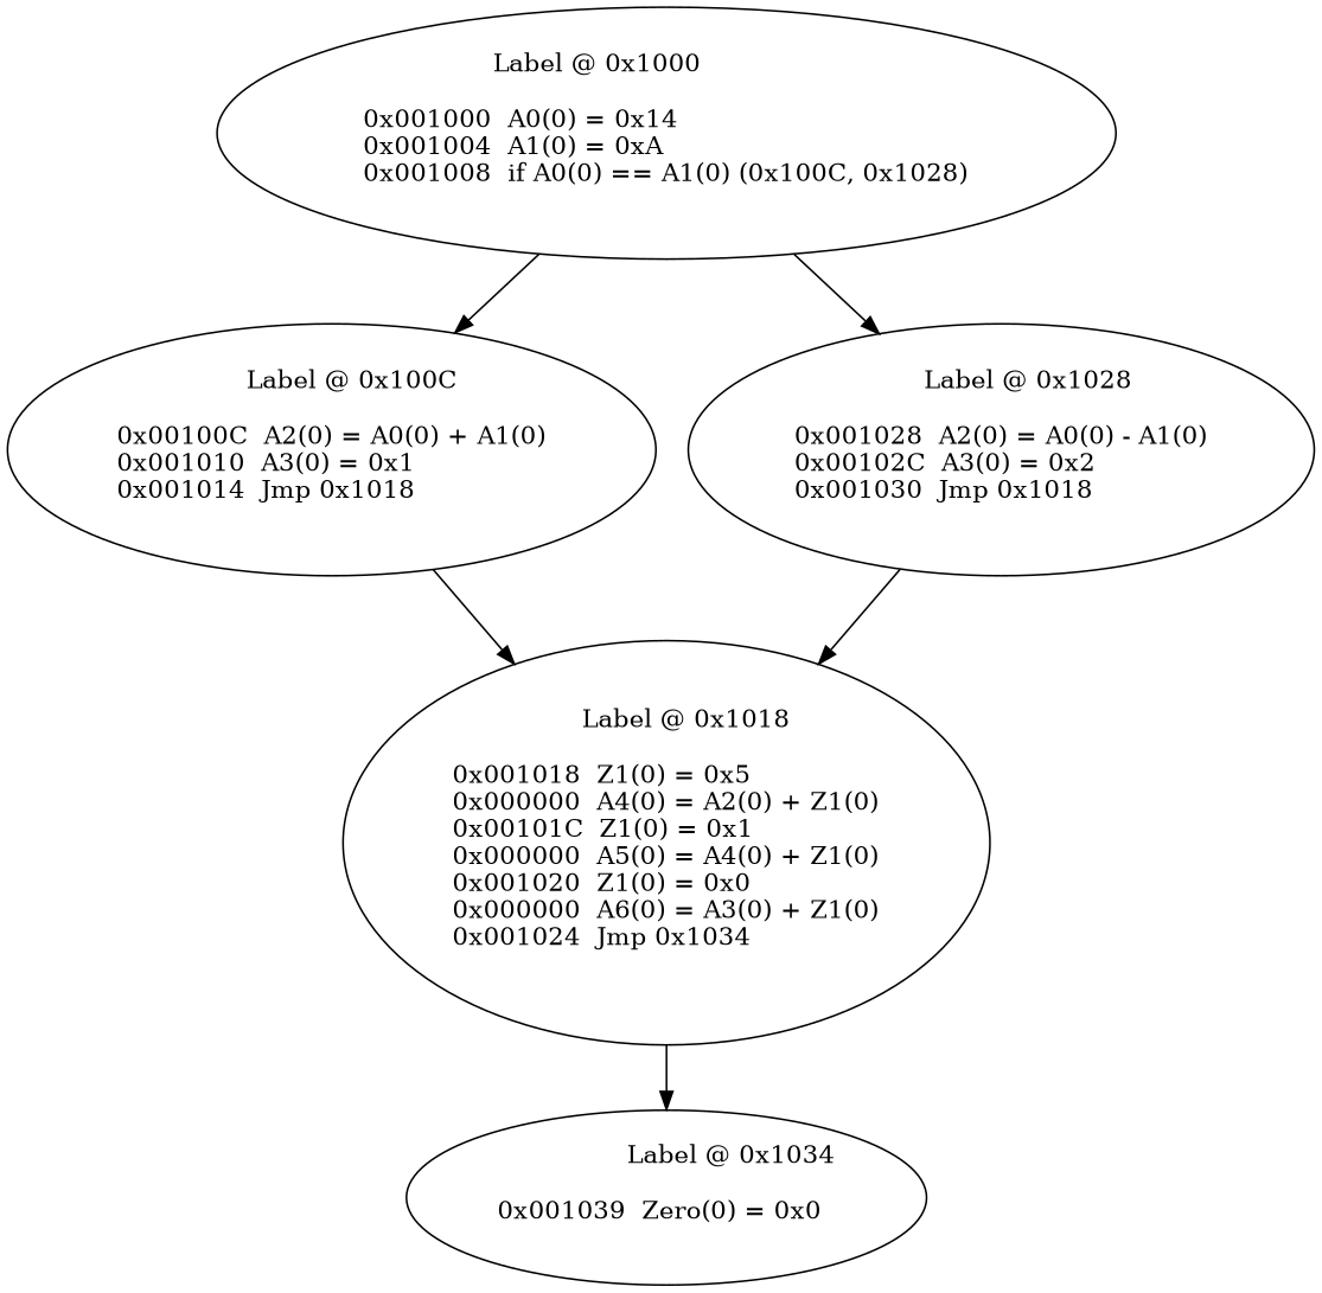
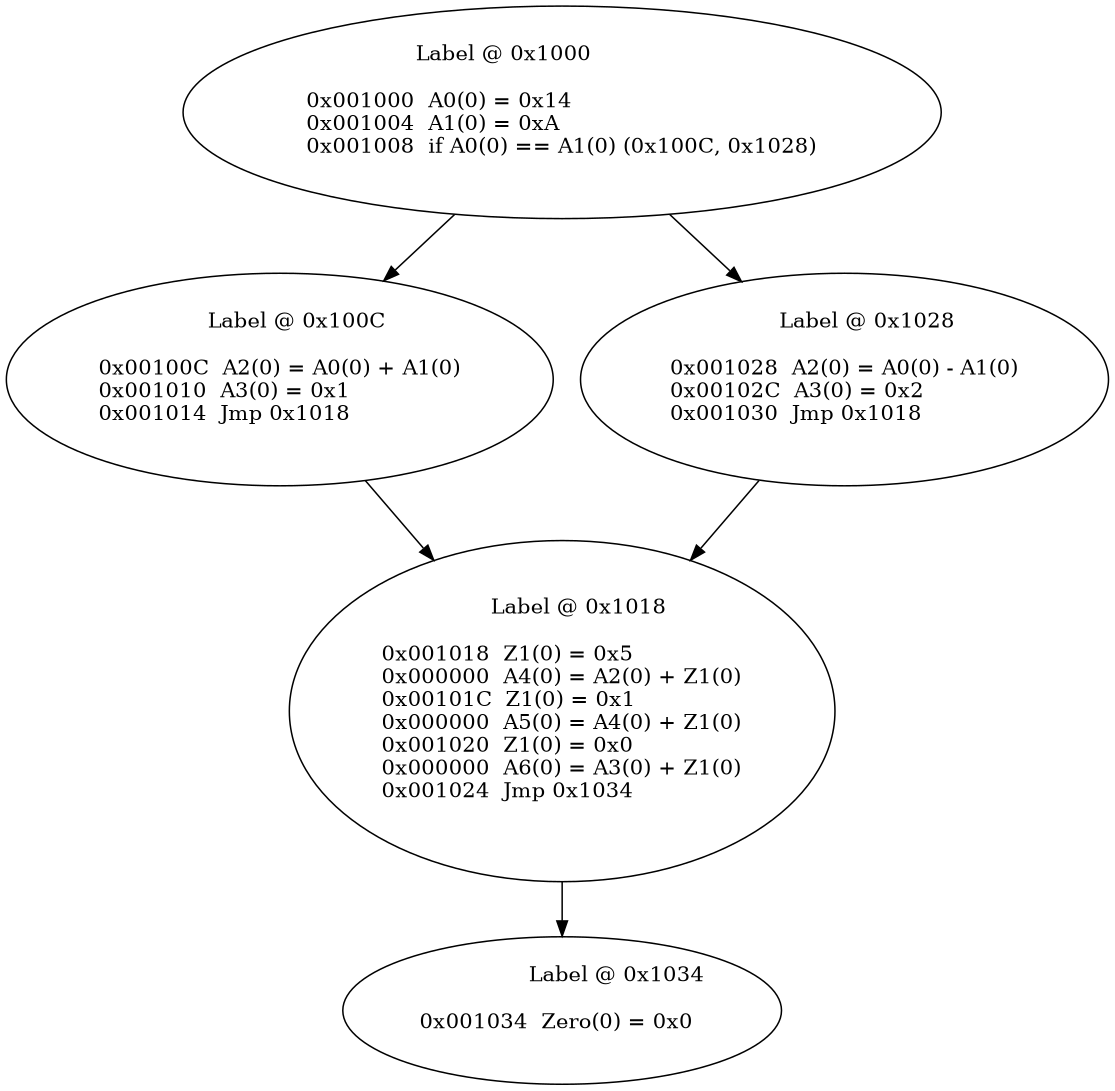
  digraph {
    n1 [label="		Label @ 0x1000\l\l0x001000  A0(0) = 0x14\l0x001004  A1(0) = 0xA\l0x001008  if A0(0) == A1(0) (0x100C, 0x1028)\l "]
    n2 [label="		Label @ 0x100C\l\l0x00100C  A2(0) = A0(0) + A1(0)\l0x001010  A3(0) = 0x1\l0x001014  Jmp 0x1018\l "]
    n3 [label="		Label @ 0x1028\l\l0x001028  A2(0) = A0(0) - A1(0)\l0x00102C  A3(0) = 0x2\l0x001030  Jmp 0x1018\l "]
    n4 [label="		Label @ 0x1018\l\l0x001018  Z1(0) = 0x5\l0x000000  A4(0) = A2(0) + Z1(0)\l0x00101C  Z1(0) = 0x1\l0x000000  A5(0) = A4(0) + Z1(0)\l0x001020  Z1(0) = 0x0\l0x000000  A6(0) = A3(0) + Z1(0)\l0x001024  Jmp 0x1034\l "]
-   n5 [label="		Label @ 0x1034\l\l0x001039  Zero(0) = 0x0\l "]
+   n5 [label="		Label @ 0x1034\l\l0x001034  Zero(0) = 0x0\l "]
    n1 -> n2
    n1 -> n3
    n2 -> n4
    n3 -> n4
    n4 -> n5
  }
